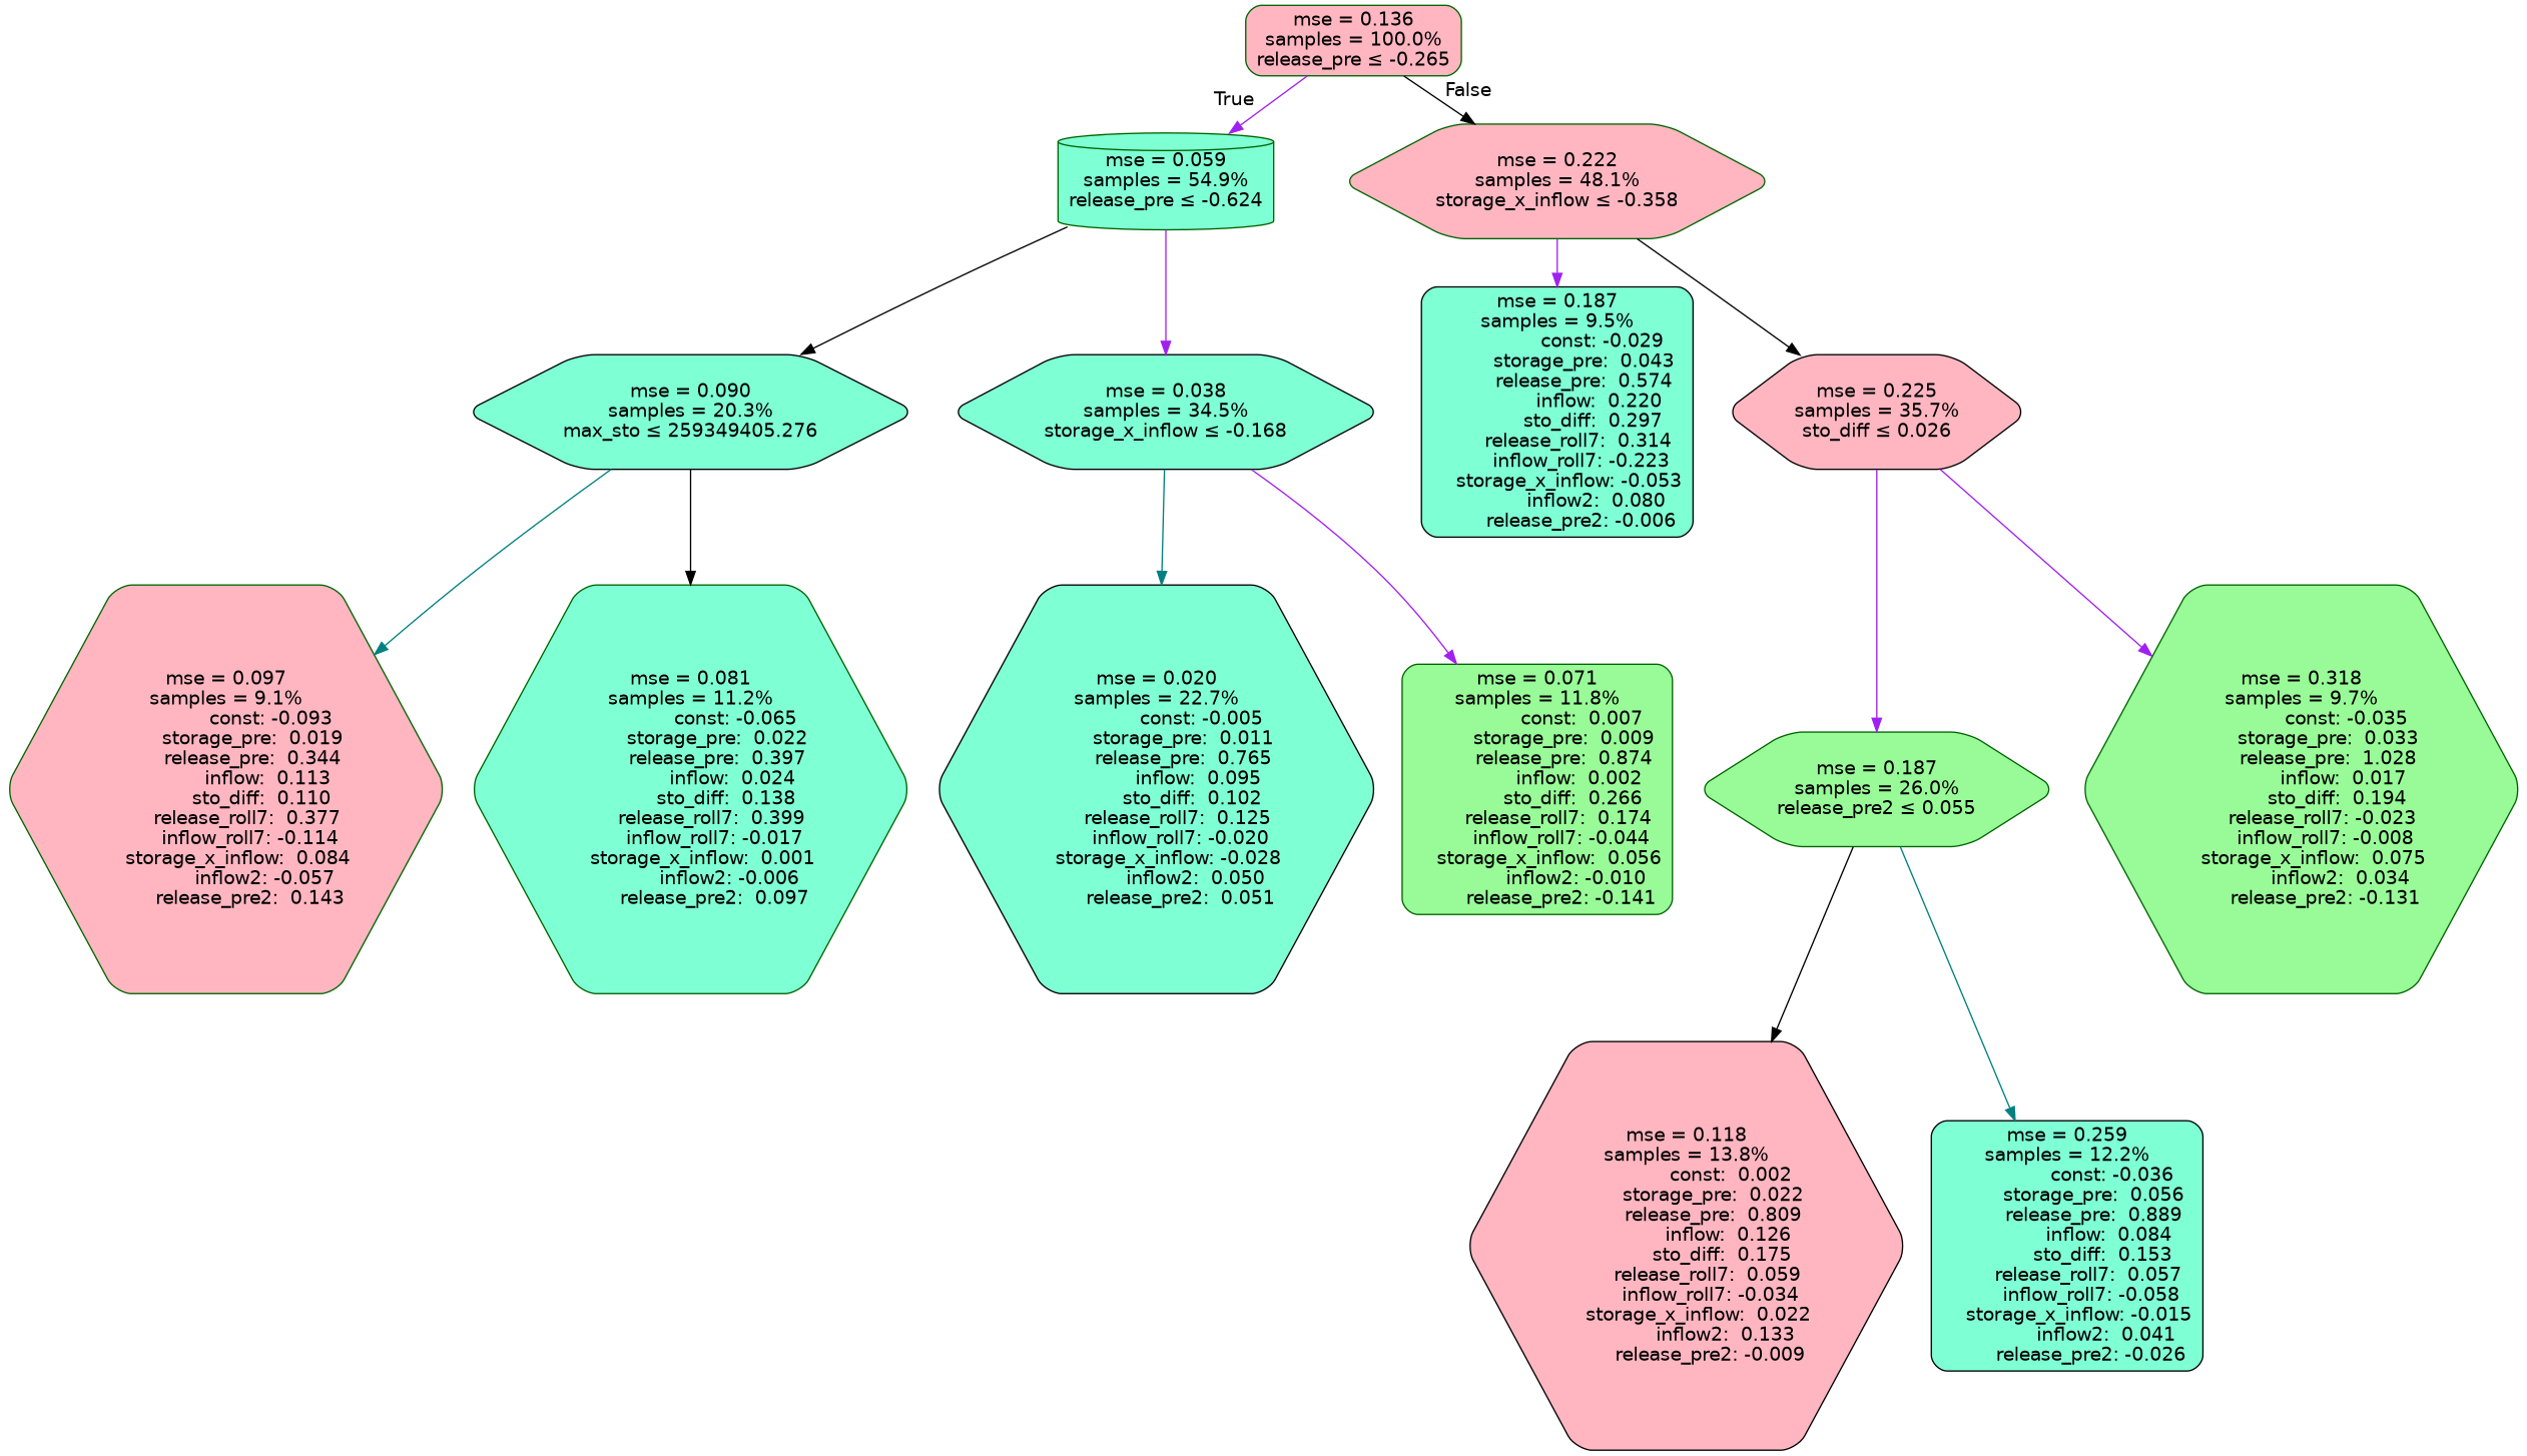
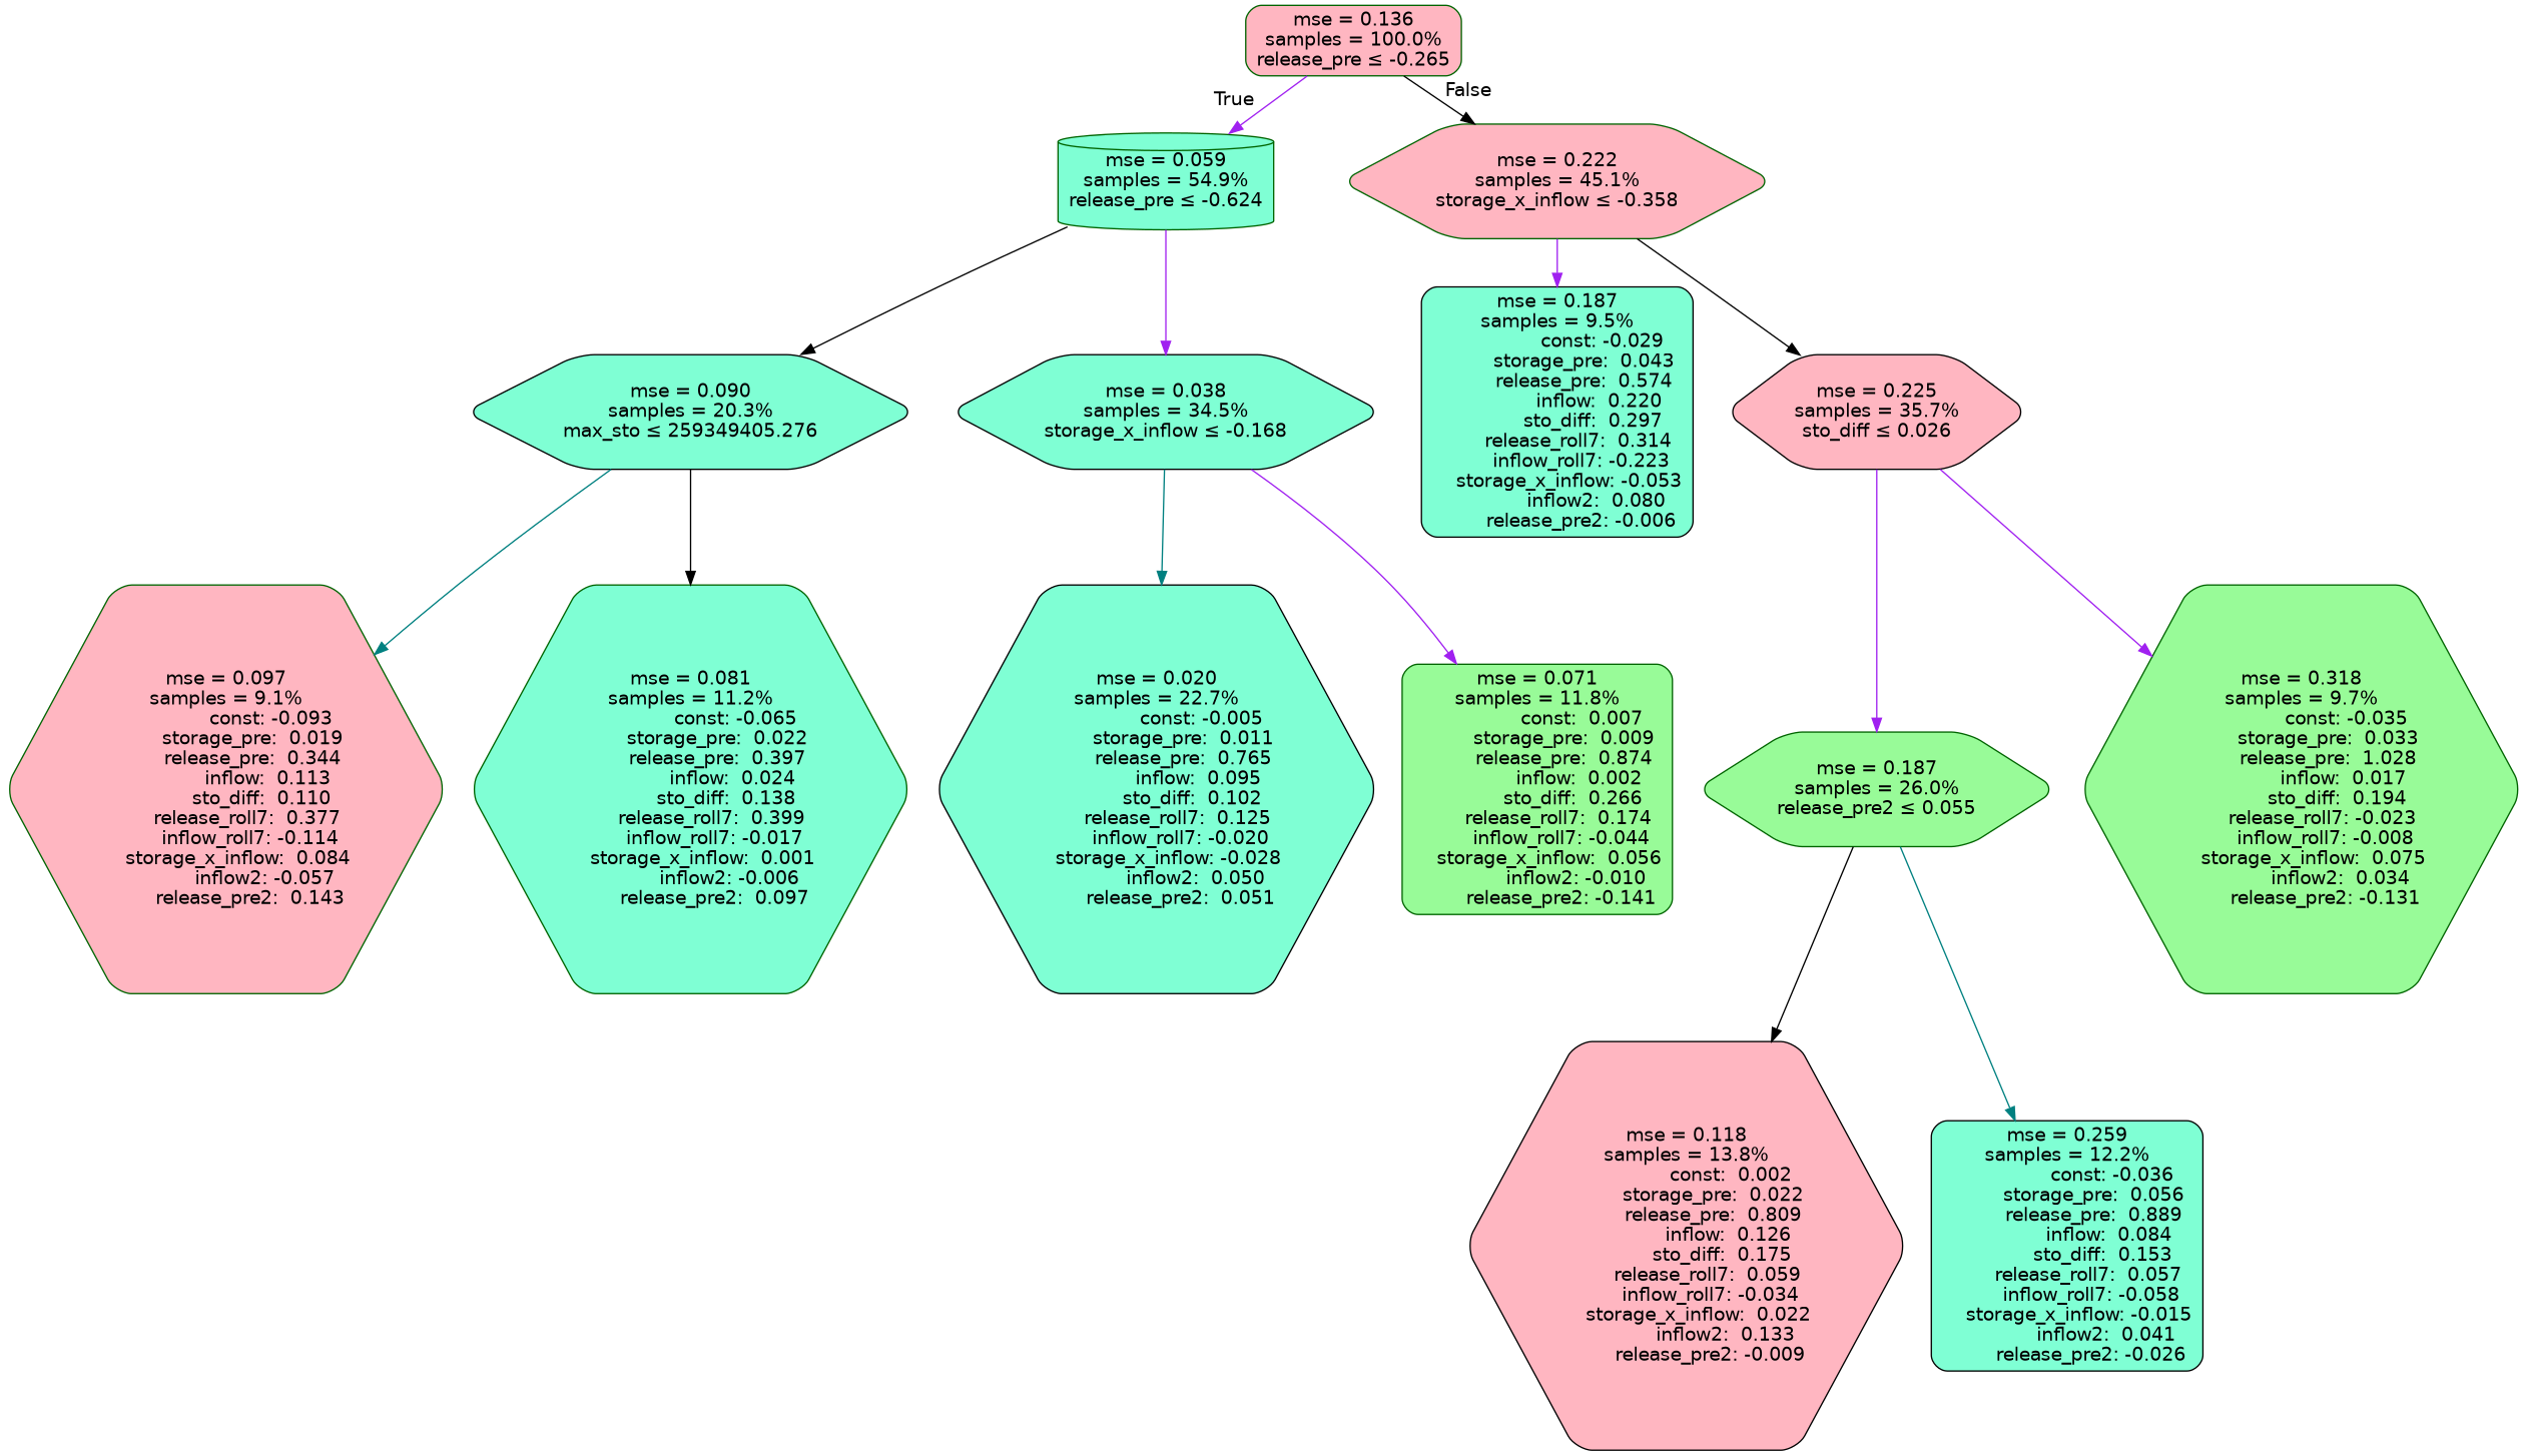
  digraph {
    node [color=darkgreen fillcolor=aquamarine fontname=helvetica shape=hexagon style="filled, rounded"]
    edge [color=purple fontname=helvetica]
    n1 [fillcolor=lightpink label="mse = 0.136\nsamples = 100.0%\nrelease_pre &le; -0.265" shape=box]
    n2 [label="mse = 0.059\nsamples = 54.9%\nrelease_pre &le; -0.624" shape=cylinder]
-   n3 [fillcolor=lightpink label="mse = 0.222\nsamples = 48.1%\nstorage_x_inflow &le; -0.358"]
+   n3 [fillcolor=lightpink label="mse = 0.222\nsamples = 45.1%\nstorage_x_inflow &le; -0.358"]
    n4 [color=black label="mse = 0.090\nsamples = 20.3%\nmax_sto &le; 259349405.276"]
    n5 [color=black label="mse = 0.038\nsamples = 34.5%\nstorage_x_inflow &le; -0.168"]
    n6 [color=black label="mse = 0.187\nsamples = 9.5%\n               const: -0.029\n         storage_pre:  0.043\n         release_pre:  0.574\n              inflow:  0.220\n            sto_diff:  0.297\n       release_roll7:  0.314\n        inflow_roll7: -0.223\n    storage_x_inflow: -0.053\n             inflow2:  0.080\n        release_pre2: -0.006" shape=box]
    n7 [color=black fillcolor=lightpink label="mse = 0.225\nsamples = 35.7%\nsto_diff &le; 0.026"]
    n8 [fillcolor=lightpink label="mse = 0.097\nsamples = 9.1%\n               const: -0.093\n         storage_pre:  0.019\n         release_pre:  0.344\n              inflow:  0.113\n            sto_diff:  0.110\n       release_roll7:  0.377\n        inflow_roll7: -0.114\n    storage_x_inflow:  0.084\n             inflow2: -0.057\n        release_pre2:  0.143"]
    n9 [label="mse = 0.081\nsamples = 11.2%\n               const: -0.065\n         storage_pre:  0.022\n         release_pre:  0.397\n              inflow:  0.024\n            sto_diff:  0.138\n       release_roll7:  0.399\n        inflow_roll7: -0.017\n    storage_x_inflow:  0.001\n             inflow2: -0.006\n        release_pre2:  0.097"]
    n10 [color=black label="mse = 0.020\nsamples = 22.7%\n               const: -0.005\n         storage_pre:  0.011\n         release_pre:  0.765\n              inflow:  0.095\n            sto_diff:  0.102\n       release_roll7:  0.125\n        inflow_roll7: -0.020\n    storage_x_inflow: -0.028\n             inflow2:  0.050\n        release_pre2:  0.051"]
    n11 [fillcolor=palegreen label="mse = 0.071\nsamples = 11.8%\n               const:  0.007\n         storage_pre:  0.009\n         release_pre:  0.874\n              inflow:  0.002\n            sto_diff:  0.266\n       release_roll7:  0.174\n        inflow_roll7: -0.044\n    storage_x_inflow:  0.056\n             inflow2: -0.010\n        release_pre2: -0.141" shape=box]
    n12 [fillcolor=palegreen label="mse = 0.187\nsamples = 26.0%\nrelease_pre2 &le; 0.055"]
    n13 [fillcolor=palegreen label="mse = 0.318\nsamples = 9.7%\n               const: -0.035\n         storage_pre:  0.033\n         release_pre:  1.028\n              inflow:  0.017\n            sto_diff:  0.194\n       release_roll7: -0.023\n        inflow_roll7: -0.008\n    storage_x_inflow:  0.075\n             inflow2:  0.034\n        release_pre2: -0.131"]
    n14 [color=black fillcolor=lightpink label="mse = 0.118\nsamples = 13.8%\n               const:  0.002\n         storage_pre:  0.022\n         release_pre:  0.809\n              inflow:  0.126\n            sto_diff:  0.175\n       release_roll7:  0.059\n        inflow_roll7: -0.034\n    storage_x_inflow:  0.022\n             inflow2:  0.133\n        release_pre2: -0.009"]
    n15 [color=black label="mse = 0.259\nsamples = 12.2%\n               const: -0.036\n         storage_pre:  0.056\n         release_pre:  0.889\n              inflow:  0.084\n            sto_diff:  0.153\n       release_roll7:  0.057\n        inflow_roll7: -0.058\n    storage_x_inflow: -0.015\n             inflow2:  0.041\n        release_pre2: -0.026" shape=box]
    n1 -> n2 [headlabel=True labelangle=45 labeldistance=2.5]
    n1 -> n3 [color=black headlabel=False labelangle=-45 labeldistance=2.5]
    n2 -> n4 [color=black]
    n2 -> n5
    n3 -> n6
    n3 -> n7 [color=black]
    n4 -> n8 [color=teal]
    n4 -> n9 [color=black]
    n5 -> n10 [color=teal]
    n5 -> n11
    n7 -> n12
    n7 -> n13
    n12 -> n14 [color=black]
    n12 -> n15 [color=teal]
  }
